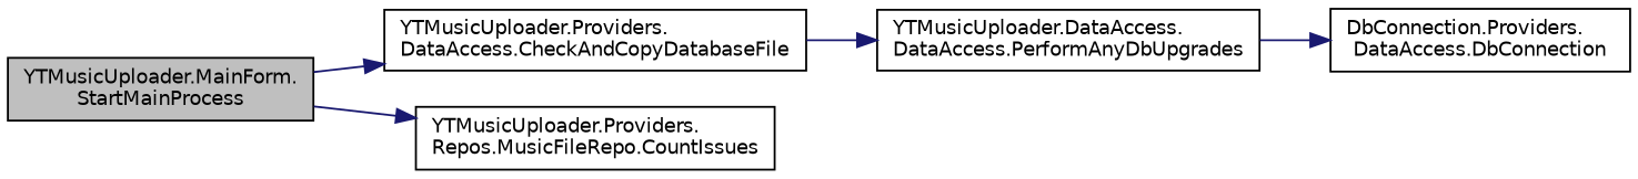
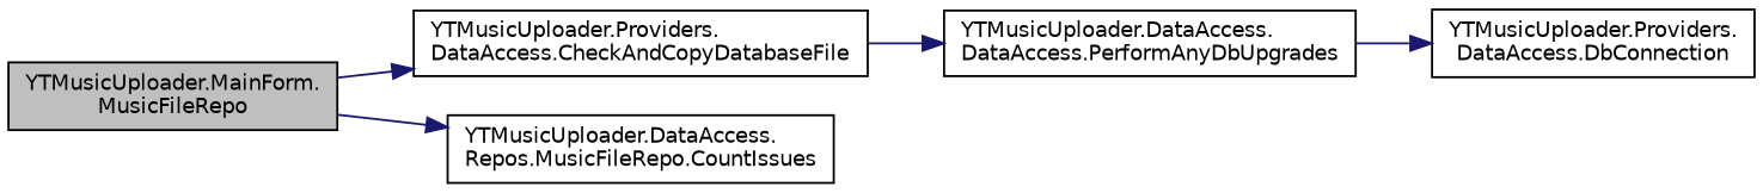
  digraph {
    rankdir=LR
    node [color=black fillcolor=white fontname=Helvetica fontsize=10 shape=record style=filled]
    edge [color=midnightblue fontname=Helvetica fontsize=10 labelfontname=Helvetica labelfontsize=10 style=solid]
-   n1 [fillcolor=grey75 fontcolor=black height=0.2 label="YTMusicUploader.MainForm.\lStartMainProcess" width=0.4]
+   n1 [fillcolor=grey75 fontcolor=black height=0.2 label="YTMusicUploader.MainForm.\lMusicFileRepo" width=0.4]
    n2 [height=0.2 label="YTMusicUploader.Providers.\lDataAccess.CheckAndCopyDatabaseFile" width=0.4]
-   n3 [height=0.2 label="YTMusicUploader.Providers.\lRepos.MusicFileRepo.CountIssues" width=0.4]
+   n3 [height=0.2 label="YTMusicUploader.DataAccess.\lRepos.MusicFileRepo.CountIssues" width=0.4]
    n4 [height=0.2 label="YTMusicUploader.DataAccess.\lDataAccess.PerformAnyDbUpgrades" width=0.4]
-   n5 [height=0.2 label="DbConnection.Providers.\lDataAccess.DbConnection" width=0.4]
+   n5 [height=0.2 label="YTMusicUploader.Providers.\lDataAccess.DbConnection" width=0.4]
    n1 -> n2
    n1 -> n3
    n2 -> n4
    n4 -> n5
  }
